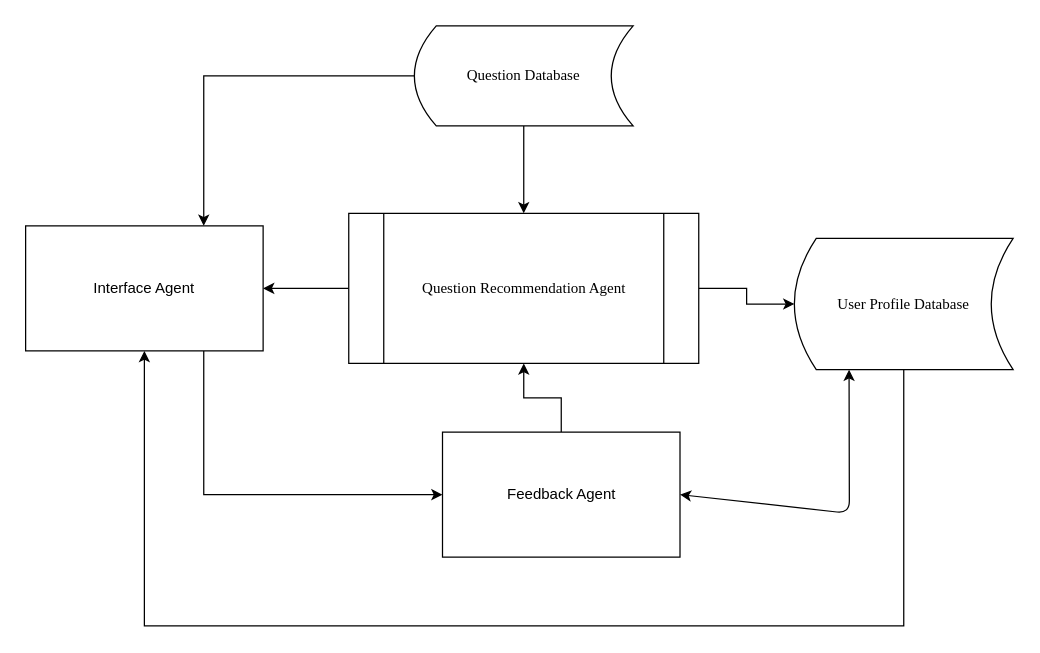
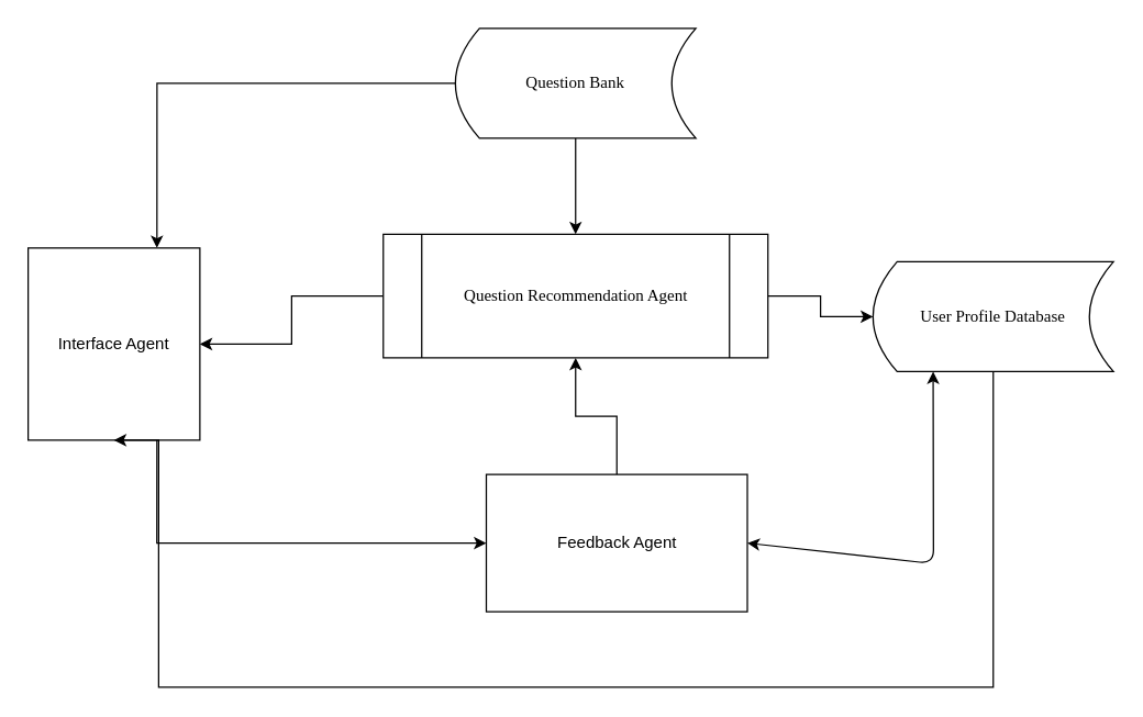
  <mxCell id="0" />
  <mxCell id="1" parent="0" />
  <mxCell id="2" style="edgeStyle=orthogonalEdgeStyle;rounded=0;orthogonalLoop=1;jettySize=auto;html=1;exitX=0.5;exitY=1;exitDx=0;exitDy=0;entryX=0.5;entryY=0;entryDx=0;entryDy=0;" edge="1" parent="1" source="4" target="7"><mxGeometry relative="1" as="geometry" /></mxCell>
  <mxCell id="3" style="edgeStyle=orthogonalEdgeStyle;rounded=0;orthogonalLoop=1;jettySize=auto;html=1;exitX=0;exitY=0.5;exitDx=0;exitDy=0;entryX=0.75;entryY=0;entryDx=0;entryDy=0;" edge="1" parent="1" source="4" target="9"><mxGeometry relative="1" as="geometry" /></mxCell>
- <mxCell id="4" value="&lt;font face=&quot;Georgia&quot;&gt;Question Database&lt;/font&gt;" style="shape=dataStorage;whiteSpace=wrap;html=1;" vertex="1" parent="1"><mxGeometry x="331" y="20" width="175" height="80" as="geometry" /></mxCell>
+ <mxCell id="4" value="&lt;font face=&quot;Georgia&quot;&gt;Question Bank&lt;/font&gt;" style="shape=dataStorage;whiteSpace=wrap;html=1;" vertex="1" parent="1"><mxGeometry x="331" y="20" width="175" height="80" as="geometry" /></mxCell>
  <mxCell id="5" style="edgeStyle=orthogonalEdgeStyle;rounded=0;orthogonalLoop=1;jettySize=auto;html=1;exitX=1;exitY=0.5;exitDx=0;exitDy=0;entryX=0;entryY=0.5;entryDx=0;entryDy=0;" edge="1" parent="1" source="7" target="11"><mxGeometry relative="1" as="geometry" /></mxCell>
  <mxCell id="6" style="edgeStyle=orthogonalEdgeStyle;rounded=0;orthogonalLoop=1;jettySize=auto;html=1;exitX=0;exitY=0.5;exitDx=0;exitDy=0;entryX=1;entryY=0.5;entryDx=0;entryDy=0;" edge="1" parent="1" source="7" target="9"><mxGeometry relative="1" as="geometry" /></mxCell>
- <mxCell id="7" value="&lt;font face=&quot;Georgia&quot;&gt;Question Recommendation Agent&lt;/font&gt;" style="shape=process;whiteSpace=wrap;html=1;backgroundOutline=1;" vertex="1" parent="1"><mxGeometry x="278.5" y="170" width="280" height="120" as="geometry" /></mxCell>
+ <mxCell id="7" value="&lt;font face=&quot;Georgia&quot;&gt;Question Recommendation Agent&lt;/font&gt;" style="shape=process;whiteSpace=wrap;html=1;backgroundOutline=1;" vertex="1" parent="1"><mxGeometry x="278.5" y="170" width="280" height="90" as="geometry" /></mxCell>
  <mxCell id="8" style="edgeStyle=orthogonalEdgeStyle;rounded=0;orthogonalLoop=1;jettySize=auto;html=1;exitX=0.75;exitY=1;exitDx=0;exitDy=0;entryX=0;entryY=0.5;entryDx=0;entryDy=0;" edge="1" parent="1" source="9" target="13"><mxGeometry relative="1" as="geometry" /></mxCell>
- <mxCell id="9" value="Interface Agent" style="rounded=0;whiteSpace=wrap;html=1;" vertex="1" parent="1"><mxGeometry x="20" y="180" width="190" height="100" as="geometry" /></mxCell>
+ <mxCell id="9" value="Interface Agent" style="rounded=0;whiteSpace=wrap;html=1;" vertex="1" parent="1"><mxGeometry x="20" y="180" width="125" height="140" as="geometry" /></mxCell>
  <mxCell id="10" style="edgeStyle=orthogonalEdgeStyle;rounded=0;orthogonalLoop=1;jettySize=auto;html=1;exitX=0.5;exitY=1;exitDx=0;exitDy=0;entryX=0.5;entryY=1;entryDx=0;entryDy=0;" edge="1" parent="1" source="11" target="9"><mxGeometry relative="1" as="geometry"><Array as="points"><mxPoint x="723" y="500" /><mxPoint x="115" y="500" /></Array></mxGeometry></mxCell>
- <mxCell id="11" value="&lt;font face=&quot;Georgia&quot;&gt;User Profile Database&lt;/font&gt;" style="shape=dataStorage;whiteSpace=wrap;html=1;" vertex="1" parent="1"><mxGeometry x="635" y="190" width="175" height="105" as="geometry" /></mxCell>
+ <mxCell id="11" value="&lt;font face=&quot;Georgia&quot;&gt;User Profile Database&lt;/font&gt;" style="shape=dataStorage;whiteSpace=wrap;html=1;" vertex="1" parent="1"><mxGeometry x="635" y="190" width="175" height="80" as="geometry" /></mxCell>
  <mxCell id="12" style="edgeStyle=orthogonalEdgeStyle;rounded=0;orthogonalLoop=1;jettySize=auto;html=1;exitX=0.5;exitY=0;exitDx=0;exitDy=0;entryX=0.5;entryY=1;entryDx=0;entryDy=0;" edge="1" parent="1" source="13" target="7"><mxGeometry relative="1" as="geometry" /></mxCell>
  <mxCell id="13" value="Feedback Agent" style="rounded=0;whiteSpace=wrap;html=1;" vertex="1" parent="1"><mxGeometry x="353.5" y="345" width="190" height="100" as="geometry" /></mxCell>
  <mxCell id="14" value="" style="endArrow=classic;startArrow=classic;html=1;exitX=1;exitY=0.5;exitDx=0;exitDy=0;entryX=0.25;entryY=1;entryDx=0;entryDy=0;" edge="1" parent="1" source="13" target="11"><mxGeometry width="50" height="50" relative="1" as="geometry"><mxPoint x="625" y="400" as="sourcePoint" /><mxPoint x="675" y="350" as="targetPoint" /><Array as="points"><mxPoint x="679" y="410" /></Array></mxGeometry></mxCell>
